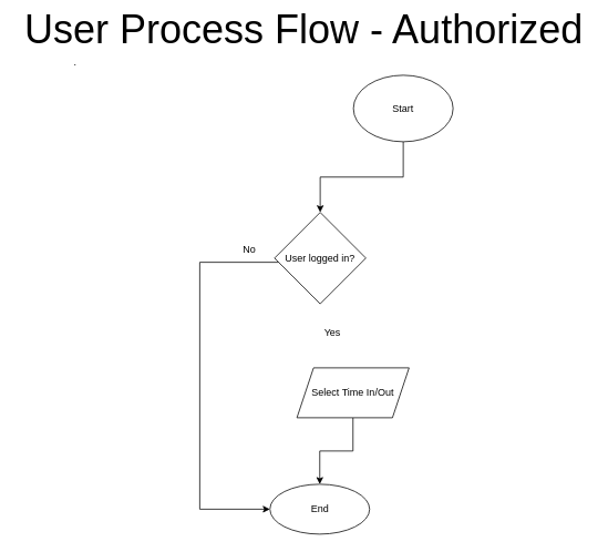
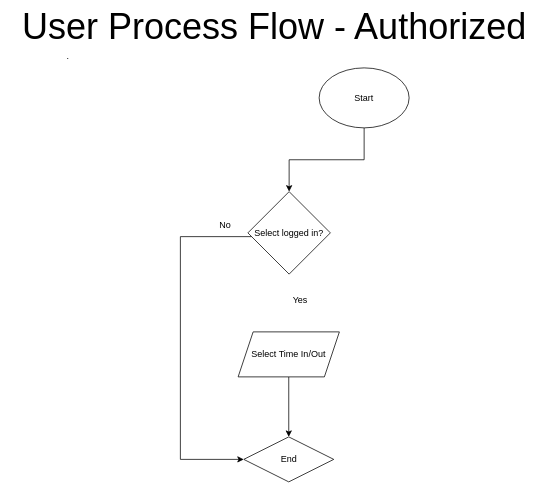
  <mxCell id="0" />
  <mxCell id="1" parent="0" />
  <mxCell id="2" value="" style="edgeStyle=orthogonalEdgeStyle;rounded=0;orthogonalLoop=1;jettySize=auto;html=1;entryX=0.5;entryY=0;entryDx=0;entryDy=0;" parent="1" source="3" target="7" edge="1"><mxGeometry relative="1" as="geometry"><mxPoint x="385" y="265" as="targetPoint" /></mxGeometry></mxCell>
  <mxCell id="3" value="Start" style="ellipse;whiteSpace=wrap;html=1;" parent="1" vertex="1"><mxGeometry x="425" y="90" width="120" height="80" as="geometry" /></mxCell>
  <mxCell id="4" value="." style="text;html=1;align=center;verticalAlign=middle;resizable=0;points=[];autosize=1;strokeColor=none;fillColor=none;" parent="1" vertex="1"><mxGeometry x="80" y="65" width="20" height="20" as="geometry" /></mxCell>
  <mxCell id="5" value="&lt;font style=&quot;font-size: 48px&quot;&gt;User Process Flow - Authorized&lt;/font&gt;" style="text;html=1;align=center;verticalAlign=middle;resizable=0;points=[];autosize=1;strokeColor=none;fillColor=none;" parent="1" vertex="1"><mxGeometry x="20" y="20" width="690" height="30" as="geometry" /></mxCell>
  <mxCell id="6" value="" style="edgeStyle=orthogonalEdgeStyle;rounded=0;orthogonalLoop=1;jettySize=auto;html=1;entryX=0;entryY=0.5;entryDx=0;entryDy=0;" edge="1" parent="1" source="7" target="12"><mxGeometry relative="1" as="geometry"><mxPoint x="255" y="310" as="targetPoint" /><Array as="points"><mxPoint x="240" y="315" /><mxPoint x="240" y="612" /></Array></mxGeometry></mxCell>
- <mxCell id="7" value="User logged in?" style="rhombus;whiteSpace=wrap;html=1;" vertex="1" parent="1"><mxGeometry x="330" y="255" width="110" height="110" as="geometry" /></mxCell>
+ <mxCell id="7" value="Select logged in?" style="rhombus;whiteSpace=wrap;html=1;" vertex="1" parent="1"><mxGeometry x="330" y="255" width="110" height="110" as="geometry" /></mxCell>
  <mxCell id="8" value="Yes" style="text;html=1;strokeColor=none;fillColor=none;align=center;verticalAlign=middle;whiteSpace=wrap;rounded=0;" vertex="1" parent="1"><mxGeometry x="370" y="385" width="60" height="30" as="geometry" /></mxCell>
  <mxCell id="9" value="No" style="text;html=1;strokeColor=none;fillColor=none;align=center;verticalAlign=middle;whiteSpace=wrap;rounded=0;" vertex="1" parent="1"><mxGeometry x="270" y="285" width="60" height="30" as="geometry" /></mxCell>
  <mxCell id="10" value="" style="edgeStyle=orthogonalEdgeStyle;rounded=0;orthogonalLoop=1;jettySize=auto;html=1;" edge="1" parent="1" source="11" target="12"><mxGeometry relative="1" as="geometry" /></mxCell>
- <mxCell id="11" value="Select Time In/Out" style="shape=parallelogram;perimeter=parallelogramPerimeter;whiteSpace=wrap;html=1;fixedSize=1;" vertex="1" parent="1"><mxGeometry x="357" y="442" width="135" height="60" as="geometry" /></mxCell>
- <mxCell id="12" value="End" style="ellipse;whiteSpace=wrap;html=1;" vertex="1" parent="1"><mxGeometry x="324.5" y="582" width="120" height="60" as="geometry" /></mxCell>
+ <mxCell id="11" value="Select Time In/Out" style="shape=parallelogram;perimeter=parallelogramPerimeter;whiteSpace=wrap;html=1;fixedSize=1;" vertex="1" parent="1"><mxGeometry x="317" y="442" width="135" height="60" as="geometry" /></mxCell>
+ <mxCell id="12" value="End" style="rhombus;whiteSpace=wrap;html=1;" vertex="1" parent="1"><mxGeometry x="324.5" y="582" width="120" height="60" as="geometry" /></mxCell>
